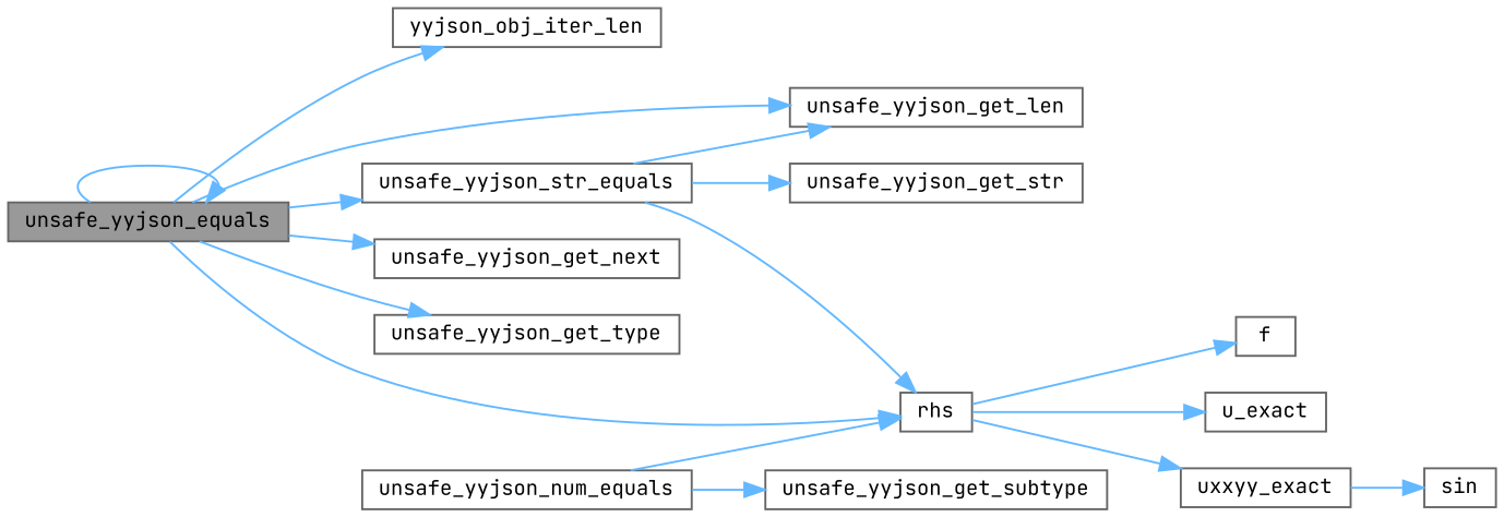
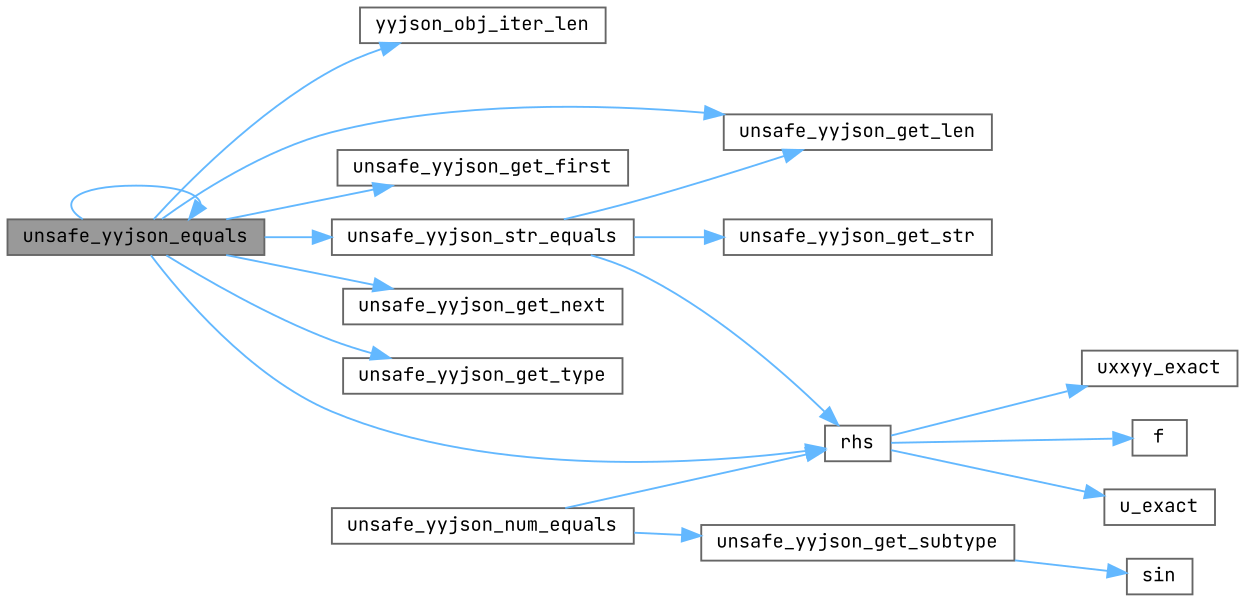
  digraph {
    fontname="JetBrains Mono"
    rankdir=LR
    node [color=grey40 fillcolor=white fontname="JetBrains Mono" fontsize=10 shape=box style=filled]
    edge [color=steelblue1 fontname="JetBrains Mono" fontsize=10 labelfontname=Helvetica labelfontsize=10 style=solid]
    n1 [color=gray40 fillcolor=grey60 fontcolor=black height=0.2 label=unsafe_yyjson_equals width=0.4]
    n2 [height=0.2 label=rhs width=0.4]
+   n3 [height=0.2 label=unsafe_yyjson_get_first width=0.4]
    n4 [height=0.2 label=unsafe_yyjson_get_len width=0.4]
    n5 [height=0.2 label=unsafe_yyjson_get_next width=0.4]
    n6 [height=0.2 label=unsafe_yyjson_get_type width=0.4]
    n7 [height=0.2 label=unsafe_yyjson_str_equals width=0.4]
    n8 [height=0.2 label=yyjson_obj_iter_len width=0.4]
    n9 [height=0.2 label=f width=0.4]
    n10 [height=0.2 label=u_exact width=0.4]
    n11 [height=0.2 label=uxxyy_exact width=0.4]
    n12 [height=0.2 label=unsafe_yyjson_num_equals width=0.4]
    n13 [height=0.2 label=unsafe_yyjson_get_subtype width=0.4]
    n14 [height=0.2 label=unsafe_yyjson_get_str width=0.4]
    n15 [height=0.2 label=sin width=0.4]
    n1 -> n1
    n1 -> n2
+   n1 -> n3
    n1 -> n4
    n1 -> n5
    n1 -> n6
    n1 -> n7
    n1 -> n8
    n2 -> n9
    n2 -> n10
    n2 -> n11
    n7 -> n2
    n7 -> n4
    n7 -> n14
-   n11 -> n15
+   n13 -> n15
    n12 -> n2
    n12 -> n13
  }
